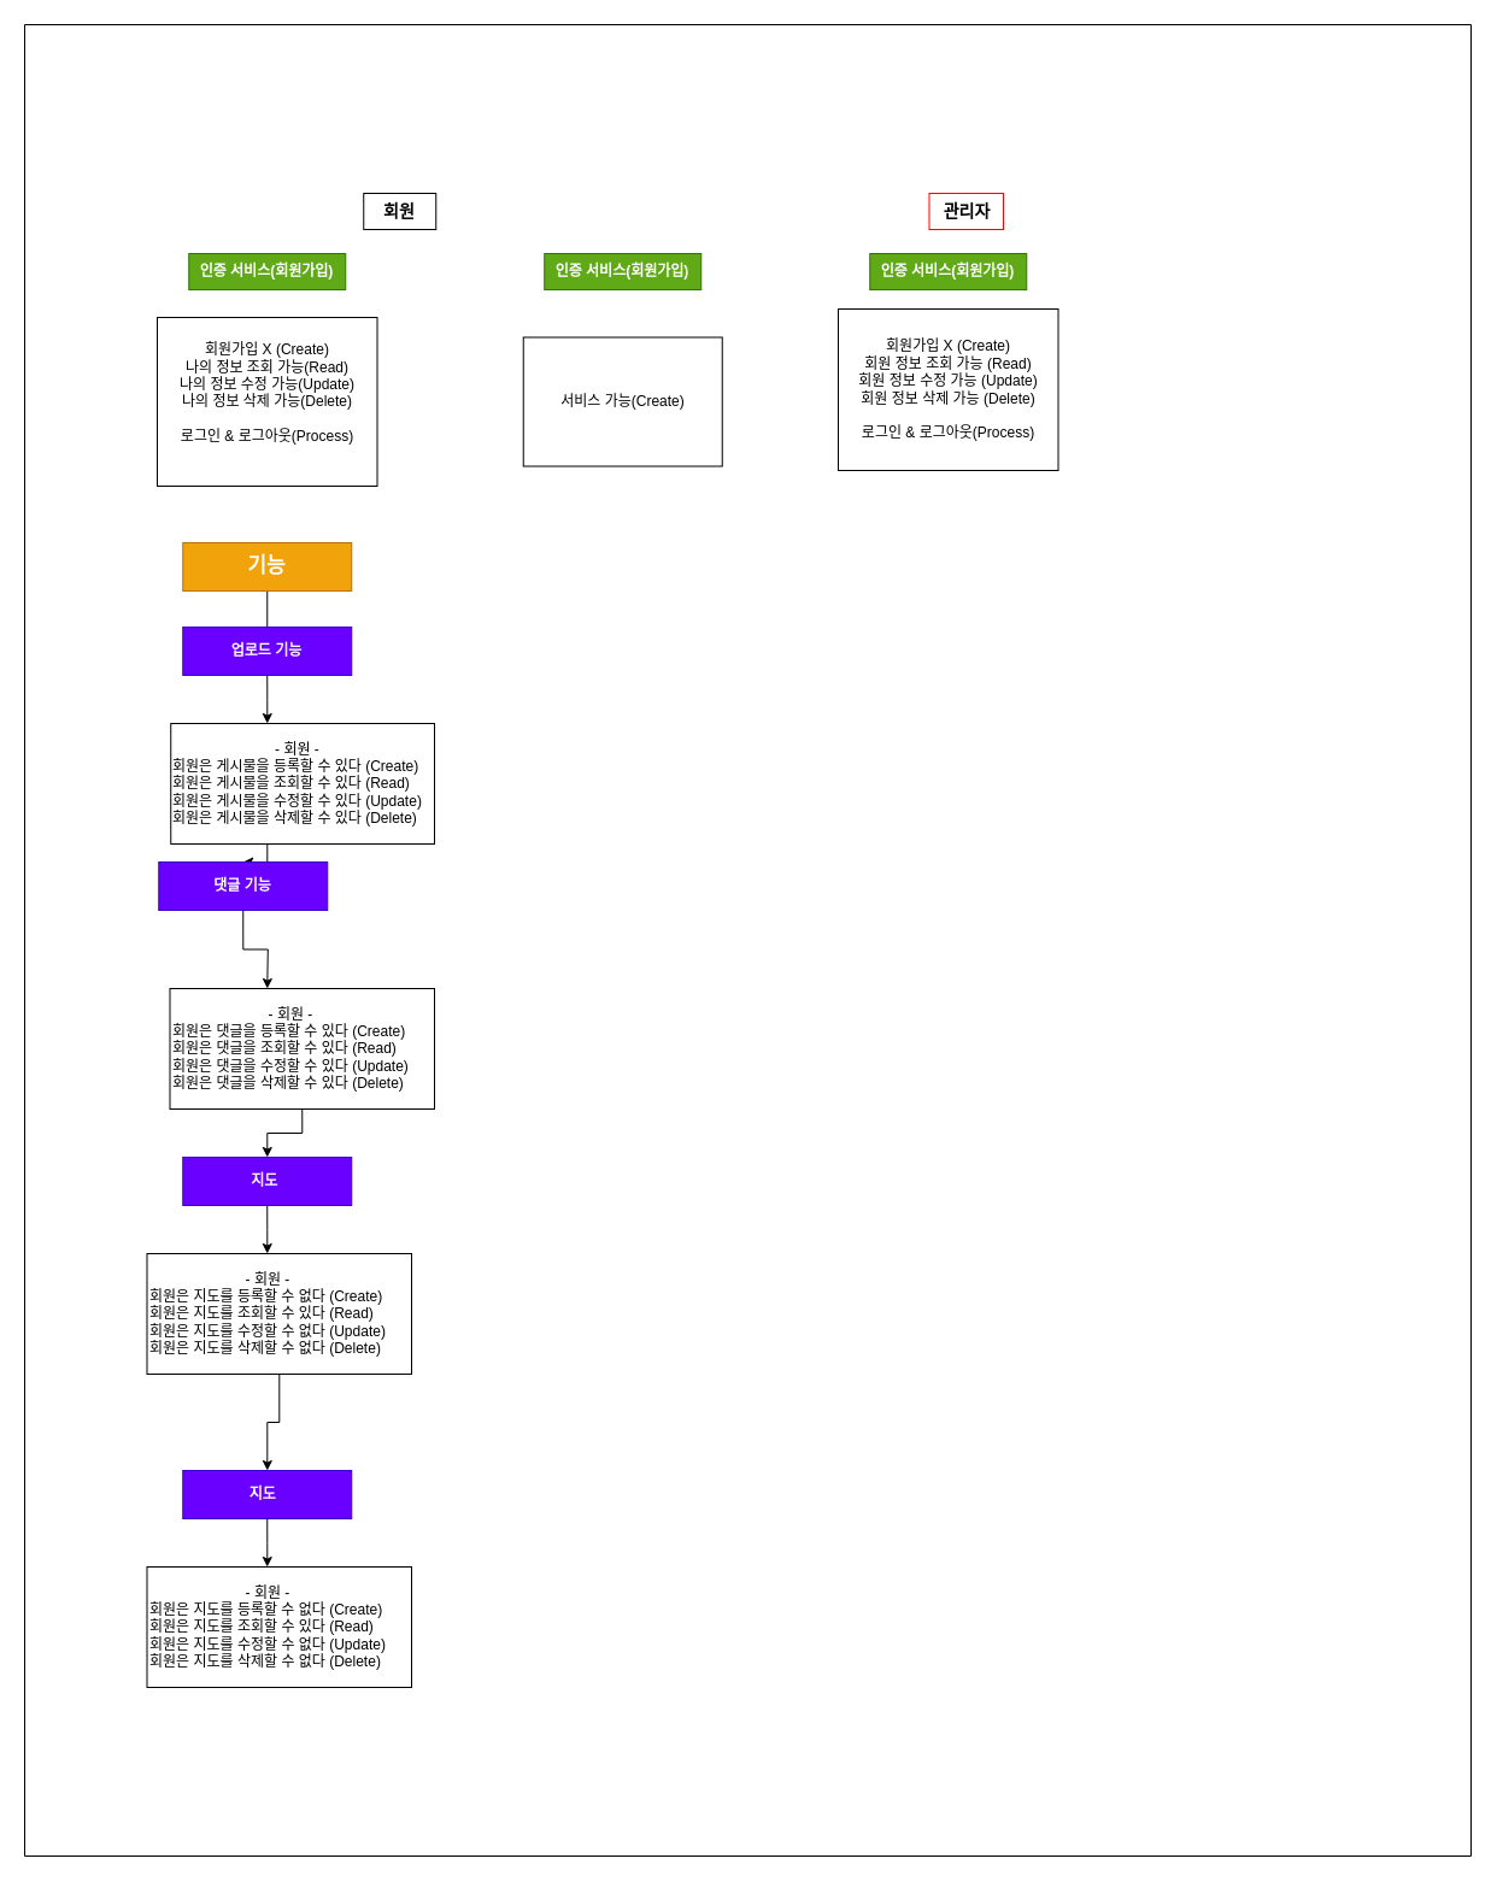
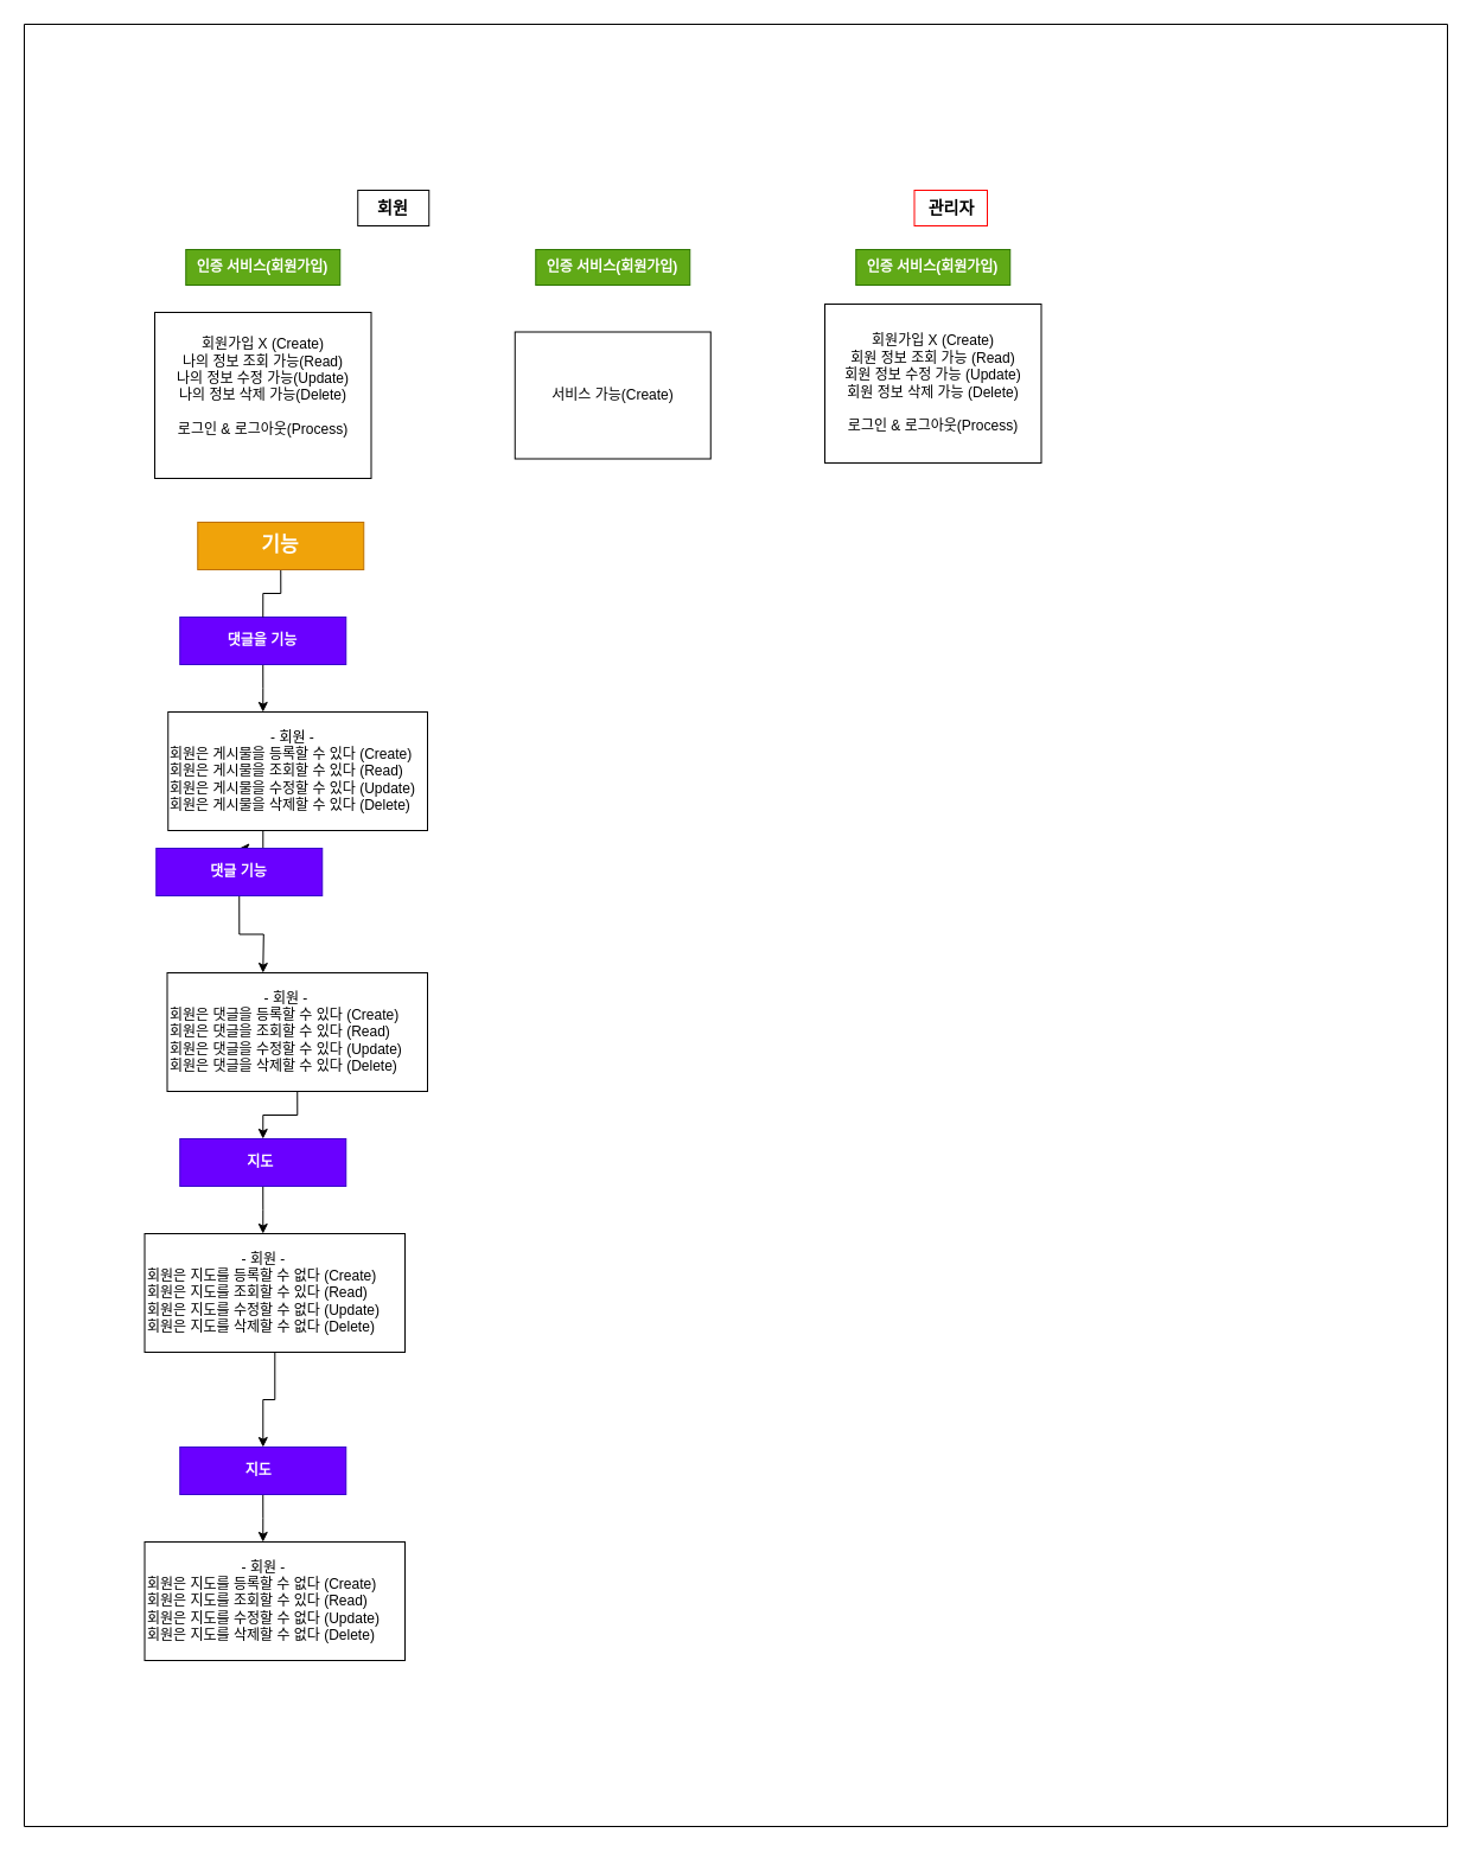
  <mxCell id="0" />
  <mxCell id="1" parent="0" />
  <mxCell id="2" value="" style="swimlane;startSize=0;" vertex="1" parent="1"><mxGeometry x="20" y="20" width="1200" height="1520" as="geometry" /></mxCell>
  <mxCell id="3" value="" style="edgeStyle=orthogonalEdgeStyle;rounded=0;orthogonalLoop=1;jettySize=auto;html=1;" edge="1" parent="2" source="4" target="7"><mxGeometry relative="1" as="geometry" /></mxCell>
  <mxCell id="4" value="&lt;div style=&quot;&quot;&gt;&lt;div style=&quot;text-align: center;&quot;&gt;&lt;span style=&quot;background-color: transparent; color: light-dark(rgb(0, 0, 0), rgb(255, 255, 255));&quot;&gt;- 회원 -&lt;/span&gt;&lt;/div&gt;&lt;span style=&quot;&quot;&gt;회원은 지도를 등록할 수 없다 (Create)&lt;/span&gt;&lt;br style=&quot;&quot;&gt;회원은&amp;nbsp;&lt;span style=&quot;background-color: transparent; color: light-dark(rgb(0, 0, 0), rgb(255, 255, 255));&quot;&gt;지도를&lt;/span&gt;&lt;span style=&quot;background-color: transparent; color: light-dark(rgb(0, 0, 0), rgb(255, 255, 255));&quot;&gt;&amp;nbsp;조회할 수 있다&lt;/span&gt;&lt;span style=&quot;background-color: transparent; color: light-dark(rgb(0, 0, 0), rgb(255, 255, 255));&quot;&gt;&amp;nbsp;(Read)&lt;/span&gt;&lt;/div&gt;&lt;div style=&quot;&quot;&gt;회원은&amp;nbsp;&lt;span style=&quot;background-color: transparent; color: light-dark(rgb(0, 0, 0), rgb(255, 255, 255));&quot;&gt;지도를&lt;/span&gt;&lt;span style=&quot;background-color: transparent; color: light-dark(rgb(0, 0, 0), rgb(255, 255, 255));&quot;&gt;&amp;nbsp;수정할 수&amp;nbsp;&lt;/span&gt;&lt;span style=&quot;background-color: transparent; color: light-dark(rgb(0, 0, 0), rgb(255, 255, 255));&quot;&gt;없&lt;/span&gt;&lt;span style=&quot;background-color: transparent; color: light-dark(rgb(0, 0, 0), rgb(255, 255, 255));&quot;&gt;다&lt;/span&gt;&lt;span style=&quot;background-color: transparent; color: light-dark(rgb(0, 0, 0), rgb(255, 255, 255));&quot;&gt;&amp;nbsp;(Update)&lt;/span&gt;&lt;/div&gt;&lt;div style=&quot;&quot;&gt;회원은&amp;nbsp;&lt;span style=&quot;background-color: transparent; color: light-dark(rgb(0, 0, 0), rgb(255, 255, 255));&quot;&gt;지도를&lt;/span&gt;&lt;span style=&quot;background-color: transparent; color: light-dark(rgb(0, 0, 0), rgb(255, 255, 255));&quot;&gt;&amp;nbsp;삭제할 수&amp;nbsp;&lt;/span&gt;&lt;span style=&quot;background-color: transparent; color: light-dark(rgb(0, 0, 0), rgb(255, 255, 255));&quot;&gt;없&lt;/span&gt;&lt;span style=&quot;background-color: transparent; color: light-dark(rgb(0, 0, 0), rgb(255, 255, 255));&quot;&gt;다&lt;/span&gt;&lt;span style=&quot;background-color: transparent; color: light-dark(rgb(0, 0, 0), rgb(255, 255, 255));&quot;&gt;&amp;nbsp;(Delete)&lt;/span&gt;&lt;/div&gt;" style="text;html=1;align=left;verticalAlign=middle;whiteSpace=wrap;rounded=0;strokeColor=default;" vertex="1" parent="2"><mxGeometry x="101.5" y="1020" width="219.5" height="100" as="geometry" /></mxCell>
  <mxCell id="5" value="&lt;div style=&quot;&quot;&gt;&lt;div style=&quot;text-align: center;&quot;&gt;&lt;span style=&quot;background-color: transparent; color: light-dark(rgb(0, 0, 0), rgb(255, 255, 255));&quot;&gt;- 회원 -&lt;/span&gt;&lt;/div&gt;&lt;span style=&quot;&quot;&gt;회원은 지도를 등록할 수 없다 (Create)&lt;/span&gt;&lt;br style=&quot;&quot;&gt;회원은&amp;nbsp;&lt;span style=&quot;background-color: transparent; color: light-dark(rgb(0, 0, 0), rgb(255, 255, 255));&quot;&gt;지도를&lt;/span&gt;&lt;span style=&quot;background-color: transparent; color: light-dark(rgb(0, 0, 0), rgb(255, 255, 255));&quot;&gt;&amp;nbsp;조회할 수 있다&lt;/span&gt;&lt;span style=&quot;background-color: transparent; color: light-dark(rgb(0, 0, 0), rgb(255, 255, 255));&quot;&gt;&amp;nbsp;(Read)&lt;/span&gt;&lt;/div&gt;&lt;div style=&quot;&quot;&gt;회원은&amp;nbsp;&lt;span style=&quot;background-color: transparent; color: light-dark(rgb(0, 0, 0), rgb(255, 255, 255));&quot;&gt;지도를&lt;/span&gt;&lt;span style=&quot;background-color: transparent; color: light-dark(rgb(0, 0, 0), rgb(255, 255, 255));&quot;&gt;&amp;nbsp;수정할 수&amp;nbsp;&lt;/span&gt;&lt;span style=&quot;background-color: transparent; color: light-dark(rgb(0, 0, 0), rgb(255, 255, 255));&quot;&gt;없&lt;/span&gt;&lt;span style=&quot;background-color: transparent; color: light-dark(rgb(0, 0, 0), rgb(255, 255, 255));&quot;&gt;다&lt;/span&gt;&lt;span style=&quot;background-color: transparent; color: light-dark(rgb(0, 0, 0), rgb(255, 255, 255));&quot;&gt;&amp;nbsp;(Update)&lt;/span&gt;&lt;/div&gt;&lt;div style=&quot;&quot;&gt;회원은&amp;nbsp;&lt;span style=&quot;background-color: transparent; color: light-dark(rgb(0, 0, 0), rgb(255, 255, 255));&quot;&gt;지도를&lt;/span&gt;&lt;span style=&quot;background-color: transparent; color: light-dark(rgb(0, 0, 0), rgb(255, 255, 255));&quot;&gt;&amp;nbsp;삭제할 수&amp;nbsp;&lt;/span&gt;&lt;span style=&quot;background-color: transparent; color: light-dark(rgb(0, 0, 0), rgb(255, 255, 255));&quot;&gt;없&lt;/span&gt;&lt;span style=&quot;background-color: transparent; color: light-dark(rgb(0, 0, 0), rgb(255, 255, 255));&quot;&gt;다&lt;/span&gt;&lt;span style=&quot;background-color: transparent; color: light-dark(rgb(0, 0, 0), rgb(255, 255, 255));&quot;&gt;&amp;nbsp;(Delete)&lt;/span&gt;&lt;/div&gt;" style="text;html=1;align=left;verticalAlign=middle;whiteSpace=wrap;rounded=0;strokeColor=default;" vertex="1" parent="2"><mxGeometry x="101.5" y="1280" width="219.5" height="100" as="geometry" /></mxCell>
  <mxCell id="6" style="edgeStyle=orthogonalEdgeStyle;rounded=0;orthogonalLoop=1;jettySize=auto;html=1;exitX=0.5;exitY=1;exitDx=0;exitDy=0;entryX=0.5;entryY=0;entryDx=0;entryDy=0;" edge="1" parent="2" source="7"><mxGeometry relative="1" as="geometry"><mxPoint x="201.25" y="1280.0" as="targetPoint" /></mxGeometry></mxCell>
  <mxCell id="7" value="&lt;font&gt;지도&amp;nbsp;&amp;nbsp;&lt;/font&gt;" style="text;html=1;align=center;verticalAlign=middle;whiteSpace=wrap;rounded=0;strokeColor=#3700CC;fillColor=#6a00ff;fontColor=#ffffff;fontStyle=1" vertex="1" parent="2"><mxGeometry x="131.25" y="1200" width="140" height="40" as="geometry" /></mxCell>
  <mxCell id="8" value="회원" style="text;html=1;align=center;verticalAlign=middle;whiteSpace=wrap;rounded=0;strokeColor=default;fontStyle=1;fontSize=14;" vertex="1" parent="1"><mxGeometry x="301.25" y="160" width="60" height="30" as="geometry" /></mxCell>
  <mxCell id="9" value="관리자" style="text;html=1;align=center;verticalAlign=middle;whiteSpace=wrap;rounded=0;strokeColor=#FF0000;fontStyle=1;fontSize=14;" vertex="1" parent="1"><mxGeometry x="770.5" y="160" width="61.5" height="30" as="geometry" /></mxCell>
  <mxCell id="10" value="인증 서비스(회원가입)" style="text;html=1;align=center;verticalAlign=middle;whiteSpace=wrap;rounded=0;strokeColor=#2D7600;fillColor=#60a917;fontColor=#ffffff;fontStyle=1" vertex="1" parent="1"><mxGeometry x="156.25" y="210" width="130" height="30" as="geometry" /></mxCell>
  <mxCell id="11" value="인증 서비스(회원가입)" style="text;html=1;align=center;verticalAlign=middle;whiteSpace=wrap;rounded=0;strokeColor=#2D7600;fillColor=#60a917;fontColor=#ffffff;fontStyle=1" vertex="1" parent="1"><mxGeometry x="451.25" y="210" width="130" height="30" as="geometry" /></mxCell>
  <mxCell id="12" value="인증 서비스(회원가입)" style="text;html=1;align=center;verticalAlign=middle;whiteSpace=wrap;rounded=0;strokeColor=#2D7600;fillColor=#60a917;fontColor=#ffffff;fontStyle=1" vertex="1" parent="1"><mxGeometry x="721.25" y="210" width="130" height="30" as="geometry" /></mxCell>
  <mxCell id="13" value="회원가입 X (Create)&lt;br&gt;나의 정보 조회 가능(Read)&lt;br&gt;나의 정보 수정 가능(Update)&lt;br&gt;나의 정보 삭제 가능(Delete)&lt;br&gt;&lt;br&gt;로그인 &amp;amp; 로그아웃(Process)&lt;div&gt;&lt;br/&gt;&lt;/div&gt;" style="text;html=1;align=center;verticalAlign=middle;whiteSpace=wrap;rounded=0;strokeColor=default;" vertex="1" parent="1"><mxGeometry x="130" y="263" width="182.5" height="140" as="geometry" /></mxCell>
  <mxCell id="14" value="서비스 가능(Create)" style="text;html=1;align=center;verticalAlign=middle;whiteSpace=wrap;rounded=0;strokeColor=default;" vertex="1" parent="1"><mxGeometry x="433.75" y="279.5" width="165" height="107" as="geometry" /></mxCell>
  <mxCell id="15" value="회원가입 X (Create)&lt;br&gt;회원 정보 조회 가능 (Read)&lt;br&gt;회원 정보 수정 가능 (Update)&lt;br&gt;회원 정보 삭제 가능 (Delete)&lt;div&gt;&lt;br&gt;&lt;/div&gt;&lt;div&gt;로그인 &amp;amp; 로그아웃(Process)&lt;br&gt;&lt;/div&gt;" style="text;html=1;align=center;verticalAlign=middle;whiteSpace=wrap;rounded=0;strokeColor=default;" vertex="1" parent="1"><mxGeometry x="695" y="256" width="182.5" height="134" as="geometry" /></mxCell>
  <mxCell id="16" style="edgeStyle=orthogonalEdgeStyle;rounded=0;orthogonalLoop=1;jettySize=auto;html=1;exitX=0.5;exitY=1;exitDx=0;exitDy=0;entryX=0.5;entryY=0;entryDx=0;entryDy=0;" edge="1" parent="1" source="17"><mxGeometry relative="1" as="geometry"><mxPoint x="221.25" y="600" as="targetPoint" /></mxGeometry></mxCell>
- <mxCell id="17" value="&lt;font&gt;업로드 기능&lt;/font&gt;" style="text;html=1;align=center;verticalAlign=middle;whiteSpace=wrap;rounded=0;strokeColor=#3700CC;fillColor=#6a00ff;fontColor=#ffffff;fontStyle=1" vertex="1" parent="1"><mxGeometry x="151.25" y="520" width="140" height="40" as="geometry" /></mxCell>
+ <mxCell id="17" value="&lt;font&gt;댓글을 기능&lt;/font&gt;" style="text;html=1;align=center;verticalAlign=middle;whiteSpace=wrap;rounded=0;strokeColor=#3700CC;fillColor=#6a00ff;fontColor=#ffffff;fontStyle=1" vertex="1" parent="1"><mxGeometry x="151.25" y="520" width="140" height="40" as="geometry" /></mxCell>
  <mxCell id="18" style="edgeStyle=orthogonalEdgeStyle;rounded=0;orthogonalLoop=1;jettySize=auto;html=1;exitX=0.5;exitY=1;exitDx=0;exitDy=0;entryX=0.5;entryY=0;entryDx=0;entryDy=0;" edge="1" parent="1" source="19" target="23"><mxGeometry relative="1" as="geometry"><Array as="points"><mxPoint x="221.25" y="700" /></Array></mxGeometry></mxCell>
  <mxCell id="19" value="&lt;div style=&quot;&quot;&gt;&lt;div style=&quot;text-align: center;&quot;&gt;&lt;span style=&quot;background-color: transparent; color: light-dark(rgb(0, 0, 0), rgb(255, 255, 255));&quot;&gt;- 회원 -&lt;/span&gt;&lt;/div&gt;회원은 게시물을 등록할 수 있다 (Create)&lt;br&gt;회원은 게시물을&amp;nbsp;조회할 수 있다&amp;nbsp;(Read)&lt;br&gt;회원은 게시물을&amp;nbsp;수정할 수 있다&amp;nbsp;(Update)&lt;br&gt;회원은 게시물을&amp;nbsp;삭제할 수 있다&amp;nbsp;(Delete)&lt;/div&gt;" style="text;html=1;align=left;verticalAlign=middle;whiteSpace=wrap;rounded=0;strokeColor=default;" vertex="1" parent="1"><mxGeometry x="141.25" y="600" width="218.75" height="100" as="geometry" /></mxCell>
  <mxCell id="20" style="edgeStyle=orthogonalEdgeStyle;rounded=0;orthogonalLoop=1;jettySize=auto;html=1;exitX=0.5;exitY=1;exitDx=0;exitDy=0;entryX=0.5;entryY=0;entryDx=0;entryDy=0;endArrow=none;" edge="1" parent="1" source="21" target="17"><mxGeometry relative="1" as="geometry" /></mxCell>
- <mxCell id="21" value="기능" style="text;html=1;align=center;verticalAlign=middle;whiteSpace=wrap;rounded=0;strokeColor=#BD7000;fillColor=#f0a30a;fontColor=#FFFFFF;fontStyle=1;fontSize=17;" vertex="1" parent="1"><mxGeometry x="151.25" y="450" width="140" height="40" as="geometry" /></mxCell>
+ <mxCell id="21" value="기능" style="text;html=1;align=center;verticalAlign=middle;whiteSpace=wrap;rounded=0;strokeColor=#BD7000;fillColor=#f0a30a;fontColor=#FFFFFF;fontStyle=1;fontSize=17;" vertex="1" parent="1"><mxGeometry x="166.25" y="440" width="140" height="40" as="geometry" /></mxCell>
  <mxCell id="22" style="edgeStyle=orthogonalEdgeStyle;rounded=0;orthogonalLoop=1;jettySize=auto;html=1;exitX=0.5;exitY=1;exitDx=0;exitDy=0;entryX=0.5;entryY=0;entryDx=0;entryDy=0;" edge="1" parent="1" source="23"><mxGeometry relative="1" as="geometry"><mxPoint x="221.25" y="820" as="targetPoint" /></mxGeometry></mxCell>
  <mxCell id="23" value="&lt;font&gt;댓글 기능&lt;/font&gt;" style="text;html=1;align=center;verticalAlign=middle;whiteSpace=wrap;rounded=0;strokeColor=#3700CC;fillColor=#6a00ff;fontColor=#ffffff;fontStyle=1" vertex="1" parent="1"><mxGeometry x="131.25" y="715" width="140" height="40" as="geometry" /></mxCell>
  <mxCell id="24" style="edgeStyle=orthogonalEdgeStyle;rounded=0;orthogonalLoop=1;jettySize=auto;html=1;exitX=0.5;exitY=1;exitDx=0;exitDy=0;entryX=0.5;entryY=0;entryDx=0;entryDy=0;" edge="1" parent="1" source="25" target="27"><mxGeometry relative="1" as="geometry" /></mxCell>
  <mxCell id="25" value="&lt;div style=&quot;&quot;&gt;&lt;div style=&quot;text-align: center;&quot;&gt;&lt;span style=&quot;background-color: transparent; color: light-dark(rgb(0, 0, 0), rgb(255, 255, 255));&quot;&gt;- 회원 -&lt;/span&gt;&lt;/div&gt;&lt;span style=&quot;&quot;&gt;회원은 댓글을 등록할 수 있다 (Create)&lt;/span&gt;&lt;br style=&quot;&quot;&gt;회원은 댓글을 조회할 수 있다&lt;span style=&quot;&quot;&gt;&amp;nbsp;(Read)&lt;/span&gt;&lt;br style=&quot;&quot;&gt;회원은 댓글을 수정할 수 있다&lt;span style=&quot;&quot;&gt;&amp;nbsp;(Update)&lt;/span&gt;&lt;br style=&quot;&quot;&gt;회원은 댓글을 삭제할 수 있다&lt;span style=&quot;&quot;&gt;&amp;nbsp;(Delete)&lt;/span&gt;&lt;/div&gt;" style="text;html=1;align=left;verticalAlign=middle;whiteSpace=wrap;rounded=0;strokeColor=default;" vertex="1" parent="1"><mxGeometry x="140.5" y="820" width="219.5" height="100" as="geometry" /></mxCell>
  <mxCell id="26" style="edgeStyle=orthogonalEdgeStyle;rounded=0;orthogonalLoop=1;jettySize=auto;html=1;exitX=0.5;exitY=1;exitDx=0;exitDy=0;entryX=0.5;entryY=0;entryDx=0;entryDy=0;" edge="1" parent="1" source="27"><mxGeometry relative="1" as="geometry"><mxPoint x="221.25" y="1040" as="targetPoint" /></mxGeometry></mxCell>
  <mxCell id="27" value="&lt;font&gt;지도&amp;nbsp;&lt;/font&gt;" style="text;html=1;align=center;verticalAlign=middle;whiteSpace=wrap;rounded=0;strokeColor=#3700CC;fillColor=#6a00ff;fontColor=#ffffff;fontStyle=1" vertex="1" parent="1"><mxGeometry x="151.25" y="960" width="140" height="40" as="geometry" /></mxCell>
